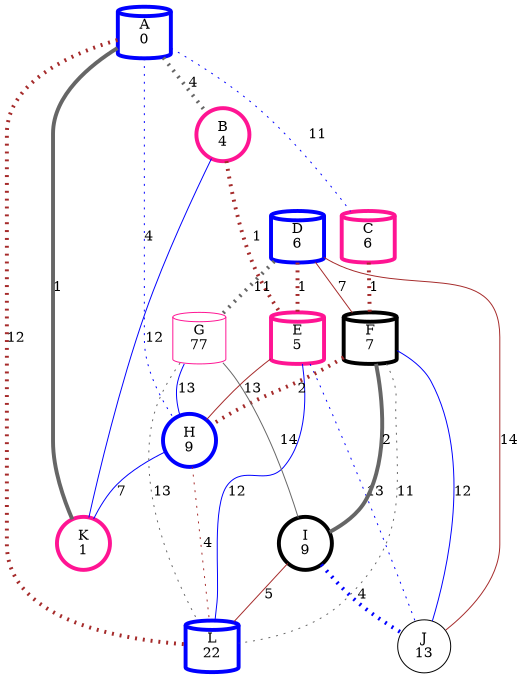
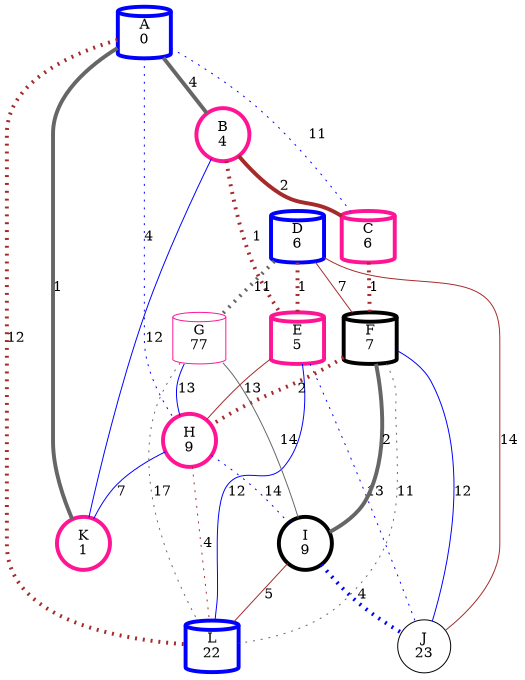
  graph {
    node [color=deeppink penwidth=4 shape=cylinder]
    edge [color=brown style=solid]
    n1 [color=blue label="A\n0"]
    n2 [label="B\n4" shape=ellipse]
    n3 [label="C\n6"]
-   n4 [color=blue label="H\n9" shape=ellipse]
+   n4 [label="H\n9" shape=ellipse]
    n5 [label="K\n1" shape=ellipse]
    n6 [color=blue label="L\n22"]
    n7 [label="E\n5"]
    n8 [color=black label="F\n7"]
    n9 [color=black label="I\n9" shape=ellipse]
-   n10 [color=black label="J\n13" shape=ellipse penwidth=""]
+   n10 [color=black label="J\n23" shape=ellipse penwidth=""]
    n11 [color=blue label="D\n6"]
    n12 [label="G\n77" penwidth=""]
-   n1 -- n2 [color=gray40 label=4 penwidth=4 style=dotted]
+   n1 -- n2 [color=gray40 label=4 penwidth=4]
    n1 -- n3 [color=blue label=11 style=dotted]
    n1 -- n4 [color=blue label=4 style=dotted]
    n1 -- n5 [color=gray40 label=1 penwidth=4]
    n1 -- n6 [label=12 penwidth=4 style=dotted]
+   n2 -- n3 [label=2 penwidth=4]
    n2 -- n5 [color=blue label=12]
    n2 -- n7 [label=1 penwidth=4 style=dotted]
    n3 -- n8 [label=1 penwidth=4 style=dotted]
    n4 -- n5 [color=blue label=7]
    n4 -- n6 [label=4 style=dotted]
+   n4 -- n9 [color=blue label=14 style=dotted]
    n7 -- n4 [label=13]
    n7 -- n6 [color=blue label=12]
    n7 -- n10 [color=blue label=13 style=dotted]
    n8 -- n4 [label=2 penwidth=4 style=dotted]
    n8 -- n6 [color=gray40 label=11 style=dotted]
    n8 -- n9 [color=gray40 label=2 penwidth=4]
    n8 -- n10 [color=blue label=12]
    n9 -- n6 [label=5]
    n9 -- n10 [color=blue label=4 penwidth=4 style=dotted]
    n11 -- n7 [label=1 penwidth=4 style=dotted]
    n11 -- n8 [label=7]
    n11 -- n10 [label=14]
    n11 -- n12 [color=gray40 label=11 penwidth=4 style=dotted]
    n12 -- n4 [color=blue label=13]
-   n12 -- n6 [color=gray40 label=13 style=dotted]
+   n12 -- n6 [color=gray40 label=17 style=dotted]
    n12 -- n9 [color=gray40 label=14]
  }
